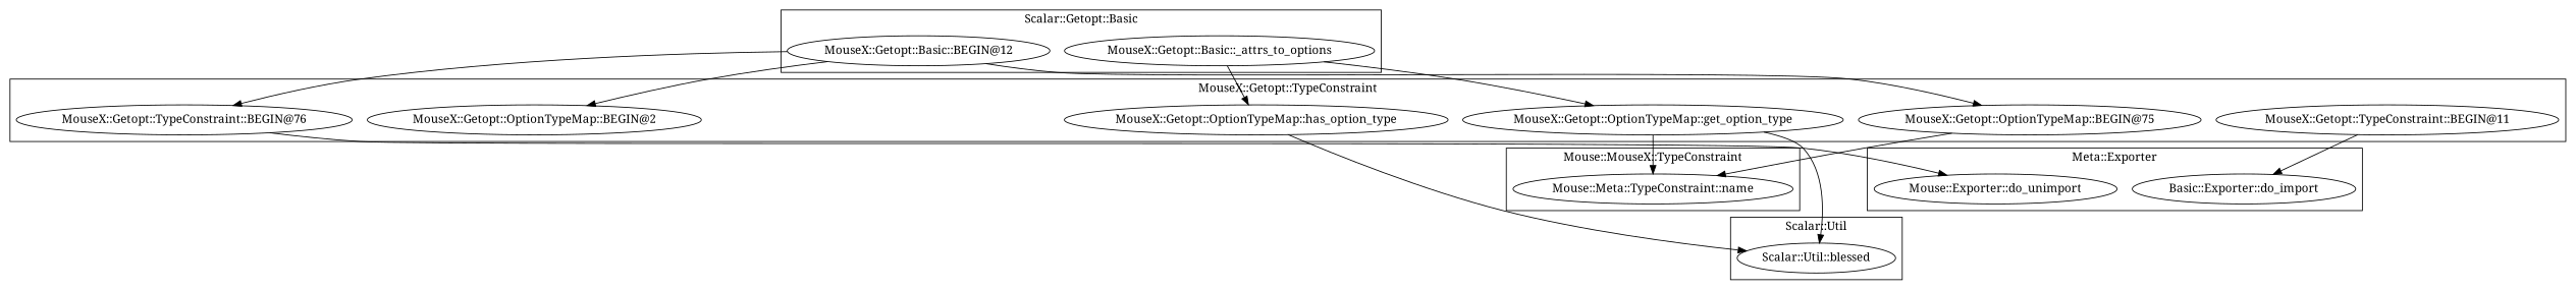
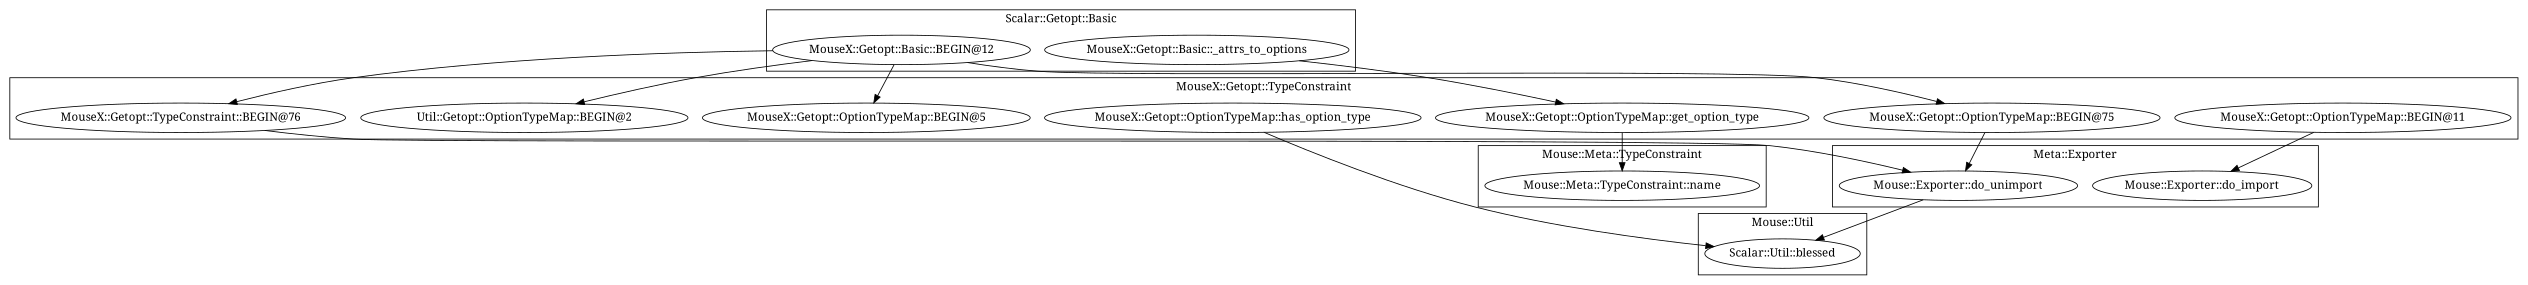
  digraph {
    fontname="Noto Serif"
    node [fontname="Noto Serif"]
    edge [fontname="Noto Serif"]
    "Mouse::Meta::TypeConstraint::name"
-   "Mouse::Exporter::do_import" [label="Basic::Exporter::do_import"]
+   "Mouse::Exporter::do_import"
    "Mouse::Exporter::do_unimport"
    "MouseX::Getopt::Basic::_attrs_to_options"
    "MouseX::Getopt::Basic::BEGIN@12"
    "Scalar::Util::blessed"
+   "MouseX::Getopt::OptionTypeMap::BEGIN@5"
    "MouseX::Getopt::OptionTypeMap::has_option_type"
-   "MouseX::Getopt::OptionTypeMap::BEGIN@2"
+   "MouseX::Getopt::OptionTypeMap::BEGIN@2" [label="Util::Getopt::OptionTypeMap::BEGIN@2"]
    "MouseX::Getopt::OptionTypeMap::get_option_type"
    "MouseX::Getopt::OptionTypeMap::BEGIN@75"
-   "MouseX::Getopt::OptionTypeMap::BEGIN@11" [label="MouseX::Getopt::TypeConstraint::BEGIN@11"]
+   "MouseX::Getopt::OptionTypeMap::BEGIN@11"
    n13 [label="MouseX::Getopt::TypeConstraint::BEGIN@76"]
    subgraph cluster_1 {
-     label="Mouse::MouseX::TypeConstraint"
+     label="Mouse::Meta::TypeConstraint"
      "Mouse::Meta::TypeConstraint::name"
    }
    subgraph cluster_2 {
      label="Meta::Exporter"
      "Mouse::Exporter::do_import"
      "Mouse::Exporter::do_unimport"
    }
    subgraph cluster_3 {
      label="Scalar::Getopt::Basic"
      "MouseX::Getopt::Basic::_attrs_to_options"
      "MouseX::Getopt::Basic::BEGIN@12"
    }
    subgraph cluster_4 {
-     label="Scalar::Util"
+     label="Mouse::Util"
      "Scalar::Util::blessed"
    }
    subgraph cluster_5 {
      label="MouseX::Getopt::TypeConstraint"
+     "MouseX::Getopt::OptionTypeMap::BEGIN@5"
      "MouseX::Getopt::OptionTypeMap::has_option_type"
      "MouseX::Getopt::OptionTypeMap::BEGIN@2"
      "MouseX::Getopt::OptionTypeMap::get_option_type"
      "MouseX::Getopt::OptionTypeMap::BEGIN@75"
      "MouseX::Getopt::OptionTypeMap::BEGIN@11"
      n13
    }
-   "MouseX::Getopt::Basic::_attrs_to_options" -> "MouseX::Getopt::OptionTypeMap::has_option_type"
    "MouseX::Getopt::Basic::_attrs_to_options" -> "MouseX::Getopt::OptionTypeMap::get_option_type"
+   "MouseX::Getopt::Basic::BEGIN@12" -> "MouseX::Getopt::OptionTypeMap::BEGIN@5"
    "MouseX::Getopt::Basic::BEGIN@12" -> "MouseX::Getopt::OptionTypeMap::BEGIN@2"
    "MouseX::Getopt::Basic::BEGIN@12" -> "MouseX::Getopt::OptionTypeMap::BEGIN@75"
    "MouseX::Getopt::Basic::BEGIN@12" -> n13
    "MouseX::Getopt::OptionTypeMap::has_option_type" -> "Scalar::Util::blessed"
    "MouseX::Getopt::OptionTypeMap::get_option_type" -> "Mouse::Meta::TypeConstraint::name"
-   "MouseX::Getopt::OptionTypeMap::get_option_type" -> "Scalar::Util::blessed"
-   "MouseX::Getopt::OptionTypeMap::BEGIN@75" -> "Mouse::Meta::TypeConstraint::name"
+   "Mouse::Exporter::do_unimport" -> "Scalar::Util::blessed"
+   "MouseX::Getopt::OptionTypeMap::BEGIN@75" -> "Mouse::Exporter::do_unimport"
    "MouseX::Getopt::OptionTypeMap::BEGIN@11" -> "Mouse::Exporter::do_import"
    n13 -> "Mouse::Exporter::do_unimport"
  }
